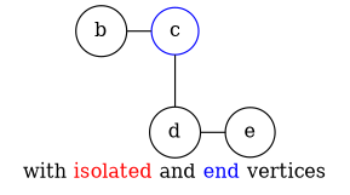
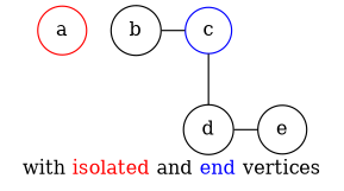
  strict graph {
    label=< with <font color="red">isolated</font> and <font color="blue">end</font> vertices >
    node [shape=circle]
+   a [color=red height=0.1 width=0.1]
    b [height=0.1 width=0.1]
    c [color=blue height=0.1 width=0.1]
    d [height=0.1 width=0.1]
    e [height=0.1 width=0.1]
    subgraph sub_1 {
      rank=same
+     a
      b
      c
    }
    subgraph sub_2 {
      rank=same
      d
      e
    }
    b -- c
    c -- d
    d -- e
  }
